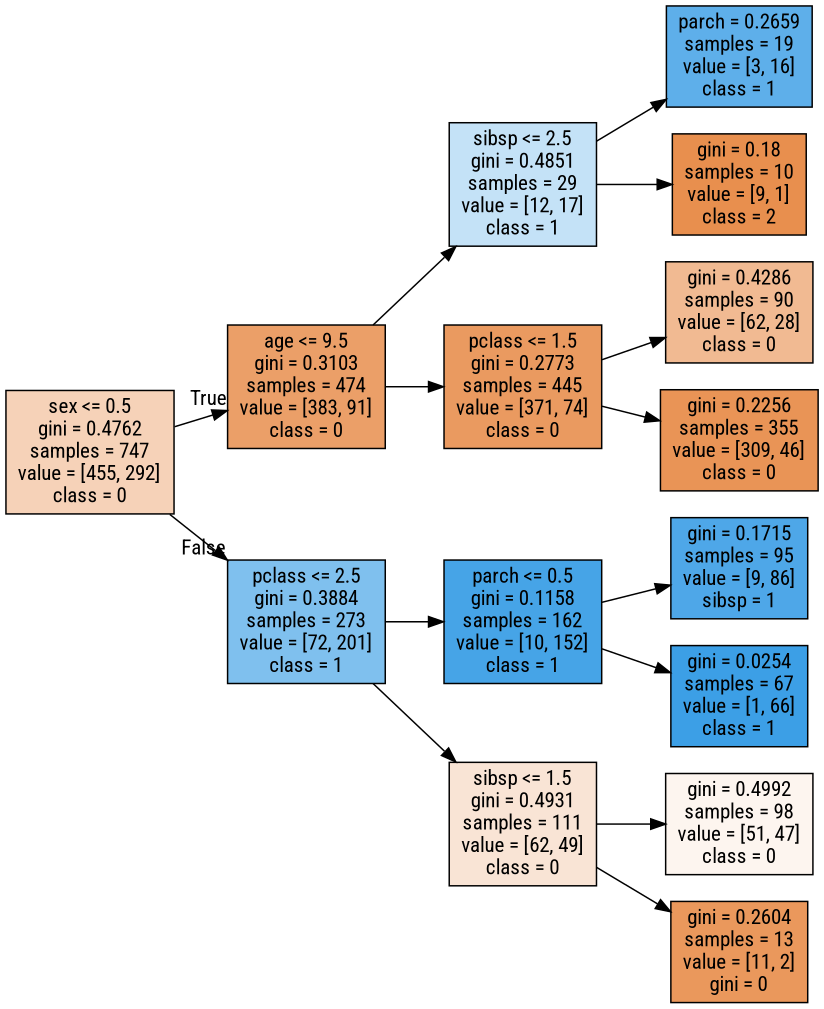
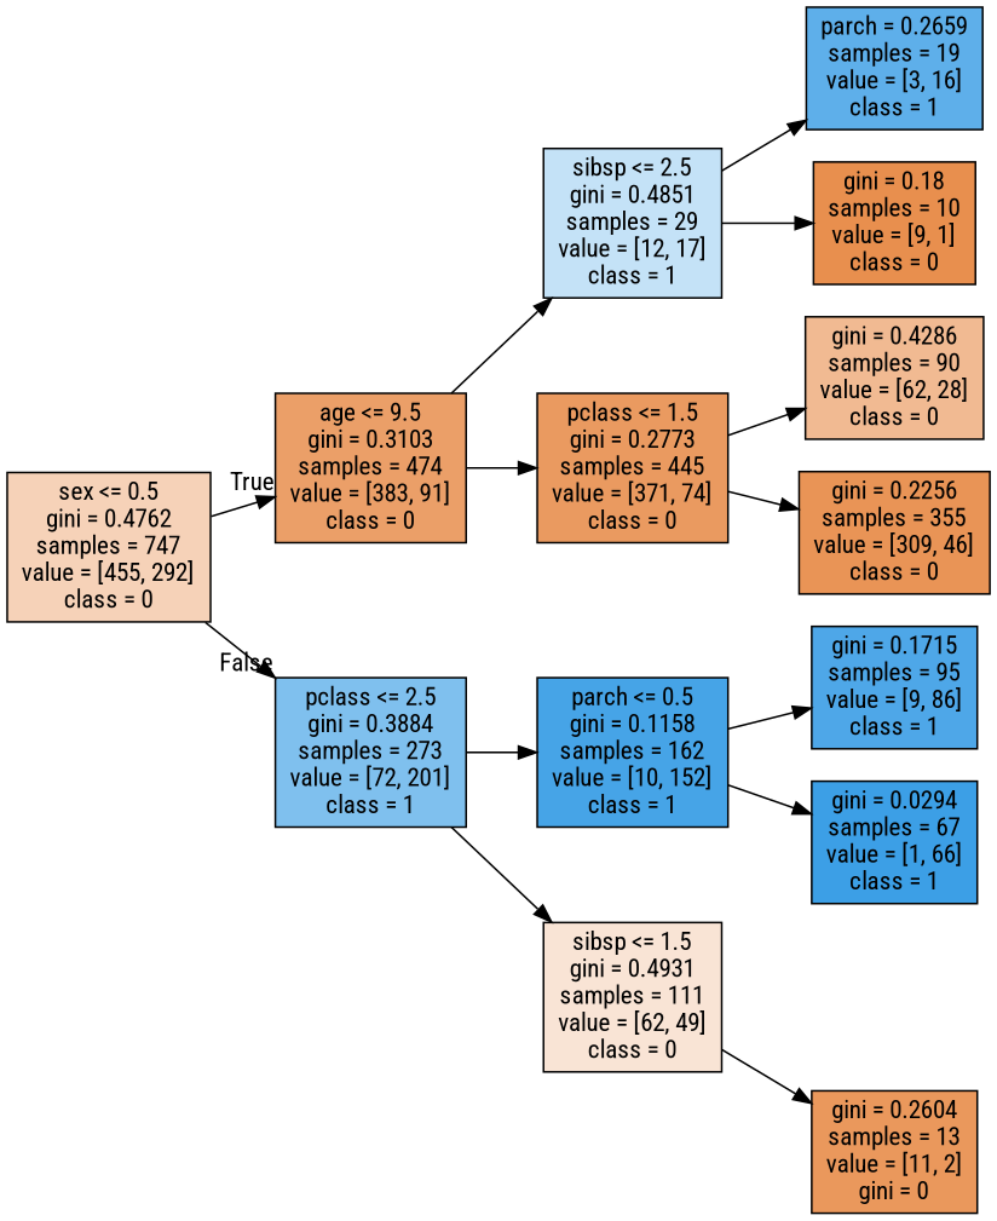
  digraph {
    fontname="Roboto Condensed"
    rankdir=LR
    ranksep=equally
    splines=polyline
    node [color=black fontname="Roboto Condensed" shape=box style=filled]
    edge [fontname="Roboto Condensed"]
    n1 [fillcolor="#e581395b" label="sex <= 0.5\ngini = 0.4762\nsamples = 747\nvalue = [455, 292]\nclass = 0"]
    n2 [fillcolor="#e58139c2" label="age <= 9.5\ngini = 0.3103\nsamples = 474\nvalue = [383, 91]\nclass = 0"]
    n3 [fillcolor="#399de5a4" label="pclass <= 2.5\ngini = 0.3884\nsamples = 273\nvalue = [72, 201]\nclass = 1"]
    n4 [fillcolor="#399de54b" label="sibsp <= 2.5\ngini = 0.4851\nsamples = 29\nvalue = [12, 17]\nclass = 1"]
    n5 [fillcolor="#e58139cc" label="pclass <= 1.5\ngini = 0.2773\nsamples = 445\nvalue = [371, 74]\nclass = 0"]
    n6 [fillcolor="#399de5ee" label="parch <= 0.5\ngini = 0.1158\nsamples = 162\nvalue = [10, 152]\nclass = 1"]
    n7 [fillcolor="#e5813935" label="sibsp <= 1.5\ngini = 0.4931\nsamples = 111\nvalue = [62, 49]\nclass = 0"]
    n8 [fillcolor="#399de5cf" label="parch = 0.2659\nsamples = 19\nvalue = [3, 16]\nclass = 1"]
-   n9 [fillcolor="#e58139e3" label="gini = 0.18\nsamples = 10\nvalue = [9, 1]\nclass = 2"]
+   n9 [fillcolor="#e58139e3" label="gini = 0.18\nsamples = 10\nvalue = [9, 1]\nclass = 0"]
    n10 [fillcolor="#e581398c" label="gini = 0.4286\nsamples = 90\nvalue = [62, 28]\nclass = 0"]
    n11 [fillcolor="#e58139d9" label="gini = 0.2256\nsamples = 355\nvalue = [309, 46]\nclass = 0"]
-   n12 [fillcolor="#399de5e4" label="gini = 0.1715\nsamples = 95\nvalue = [9, 86]\nsibsp = 1"]
-   n13 [fillcolor="#399de5fb" label="gini = 0.0254\nsamples = 67\nvalue = [1, 66]\nclass = 1"]
-   n14 [fillcolor="#e5813914" label="gini = 0.4992\nsamples = 98\nvalue = [51, 47]\nclass = 0"]
+   n12 [fillcolor="#399de5e4" label="gini = 0.1715\nsamples = 95\nvalue = [9, 86]\nclass = 1"]
+   n13 [fillcolor="#399de5fb" label="gini = 0.0294\nsamples = 67\nvalue = [1, 66]\nclass = 1"]
    n15 [fillcolor="#e58139d1" label="gini = 0.2604\nsamples = 13\nvalue = [11, 2]\ngini = 0"]
    subgraph sub_1 {
      rank=same
      n1
    }
    subgraph sub_2 {
      rank=same
      n2
      n3
    }
    subgraph sub_3 {
      rank=same
      n4
      n5
      n6
      n7
    }
    subgraph sub_4 {
      rank=same
      n8
      n9
      n10
      n11
      n12
      n13
-     n14
      n15
    }
    n1 -> n2 [headlabel=True labelangle=45 labeldistance=2.5]
    n1 -> n3 [headlabel=False labelangle=-45 labeldistance=2.5]
    n2 -> n4
    n2 -> n5
    n3 -> n6
    n3 -> n7
    n4 -> n8
    n4 -> n9
    n5 -> n10
    n5 -> n11
    n6 -> n12
    n6 -> n13
-   n7 -> n14
    n7 -> n15
  }
